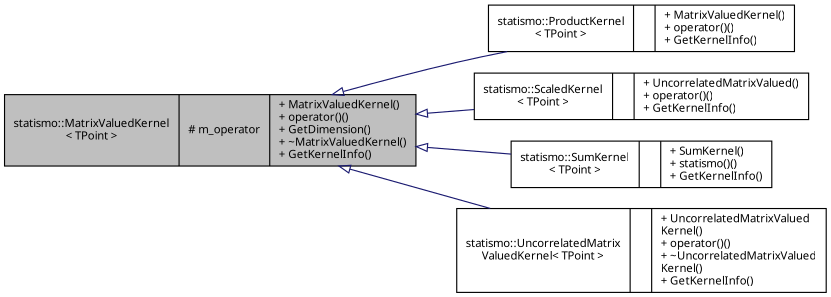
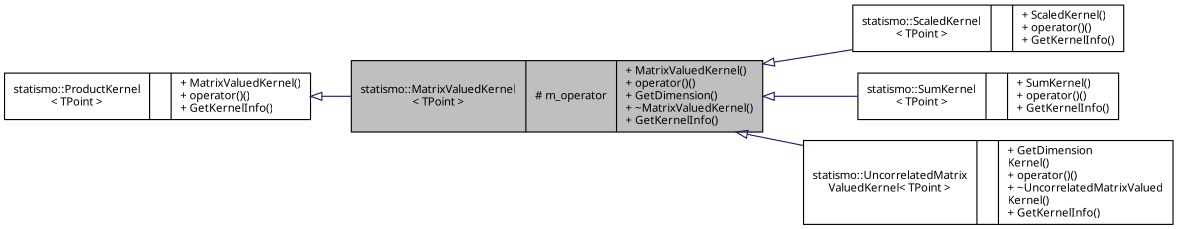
  digraph {
    rankdir=LR
    node [color=black fillcolor=white fontname="FreeSans.ttf" fontsize=10 shape=record style=filled]
    edge [arrowtail=onormal color=midnightblue dir=back fontname="FreeSans.ttf" fontsize=10 labelfontname="FreeSans.ttf" labelfontsize=10 style=solid]
    n1 [fillcolor=grey75 fontcolor=black height=0.2 label="{statismo::MatrixValuedKernel\l\< TPoint \>\n|# m_operator\l|+ MatrixValuedKernel()\l+ operator()()\l+ GetDimension()\l+ ~MatrixValuedKernel()\l+ GetKernelInfo()\l}" width=0.4]
    n2 [height=0.2 label="{statismo::ProductKernel\l\< TPoint \>\n||+ MatrixValuedKernel()\l+ operator()()\l+ GetKernelInfo()\l}" width=0.4]
-   n3 [height=0.2 label="{statismo::ScaledKernel\l\< TPoint \>\n||+ UncorrelatedMatrixValued()\l+ operator()()\l+ GetKernelInfo()\l}" width=0.4]
-   n4 [height=0.2 label="{statismo::SumKernel\l\< TPoint \>\n||+ SumKernel()\l+ statismo()()\l+ GetKernelInfo()\l}" width=0.4]
-   n5 [height=0.2 label="{statismo::UncorrelatedMatrix\lValuedKernel\< TPoint \>\n||+ UncorrelatedMatrixValued\lKernel()\l+ operator()()\l+ ~UncorrelatedMatrixValued\lKernel()\l+ GetKernelInfo()\l}" width=0.4]
-   n1 -> n2
+   n3 [height=0.2 label="{statismo::ScaledKernel\l\< TPoint \>\n||+ ScaledKernel()\l+ operator()()\l+ GetKernelInfo()\l}" width=0.4]
+   n4 [height=0.2 label="{statismo::SumKernel\l\< TPoint \>\n||+ SumKernel()\l+ operator()()\l+ GetKernelInfo()\l}" width=0.4]
+   n5 [height=0.2 label="{statismo::UncorrelatedMatrix\lValuedKernel\< TPoint \>\n||+ GetDimension\lKernel()\l+ operator()()\l+ ~UncorrelatedMatrixValued\lKernel()\l+ GetKernelInfo()\l}" width=0.4]
+   n2 -> n1
    n1 -> n3
    n1 -> n4
    n1 -> n5
  }
